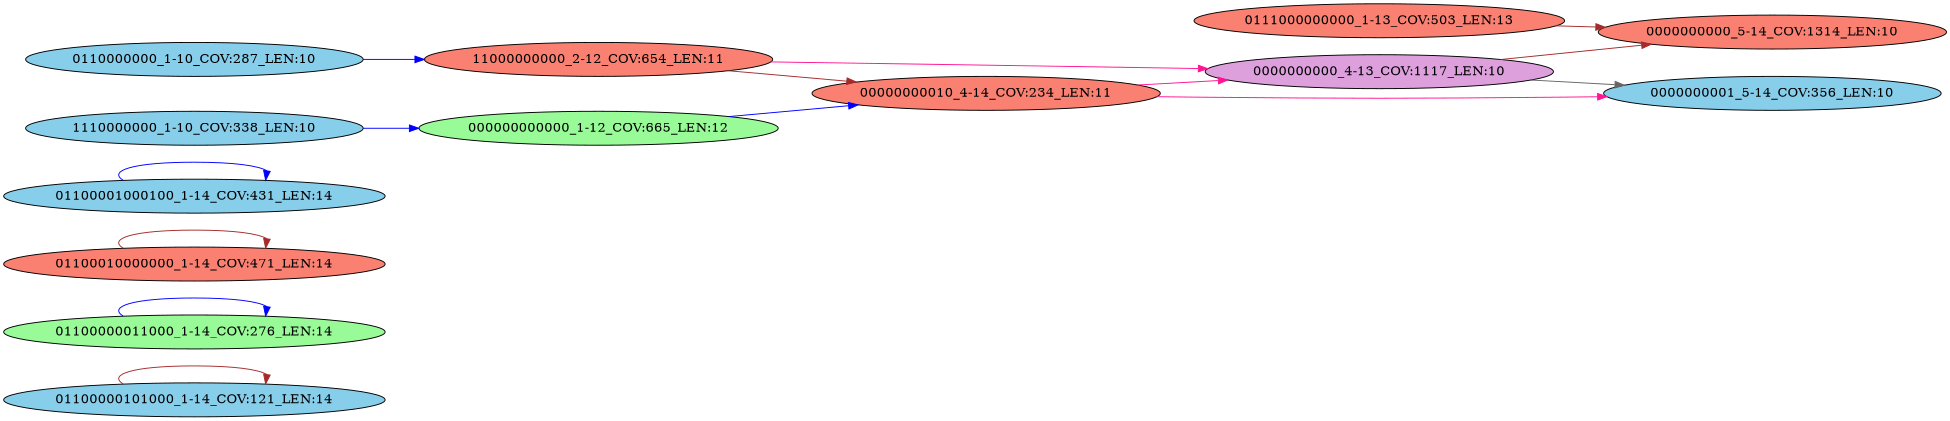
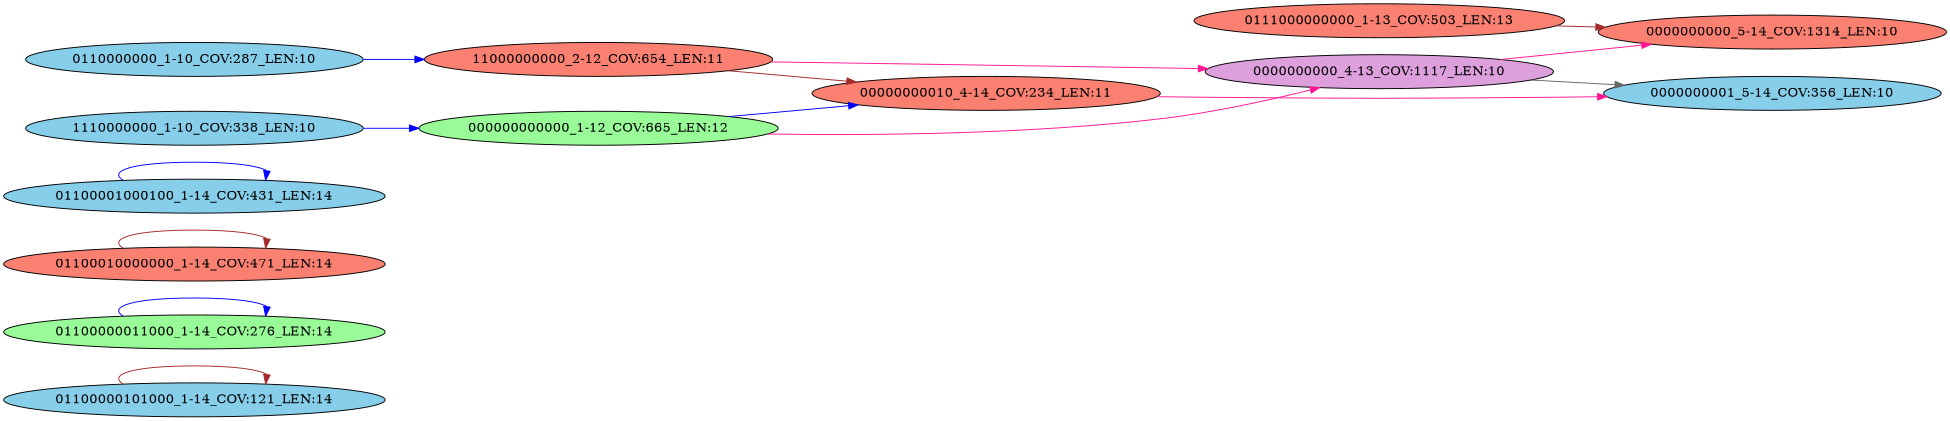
  digraph {
    rankdir=LR
    node [fillcolor=skyblue style=filled]
    edge [color=brown]
    "01100000101000_1-14_COV:121_LEN:14"
    "01100000011000_1-14_COV:276_LEN:14" [fillcolor=palegreen]
    "01100010000000_1-14_COV:471_LEN:14" [fillcolor=salmon]
    "01100001000100_1-14_COV:431_LEN:14"
    "1110000000_1-10_COV:338_LEN:10"
    "000000000000_1-12_COV:665_LEN:12" [fillcolor=palegreen]
    "0000000000_4-13_COV:1117_LEN:10" [fillcolor=plum]
    "11000000000_2-12_COV:654_LEN:11" [fillcolor=salmon]
    "00000000010_4-14_COV:234_LEN:11" [fillcolor=salmon]
    "0000000000_5-14_COV:1314_LEN:10" [fillcolor=salmon]
    "0000000001_5-14_COV:356_LEN:10"
    "0111000000000_1-13_COV:503_LEN:13" [fillcolor=salmon]
    "0110000000_1-10_COV:287_LEN:10"
    "01100000101000_1-14_COV:121_LEN:14" -> "01100000101000_1-14_COV:121_LEN:14"
    "01100000011000_1-14_COV:276_LEN:14" -> "01100000011000_1-14_COV:276_LEN:14" [color=blue]
    "01100010000000_1-14_COV:471_LEN:14" -> "01100010000000_1-14_COV:471_LEN:14"
    "01100001000100_1-14_COV:431_LEN:14" -> "01100001000100_1-14_COV:431_LEN:14" [color=blue]
    "1110000000_1-10_COV:338_LEN:10" -> "000000000000_1-12_COV:665_LEN:12" [color=blue]
-   "00000000010_4-14_COV:234_LEN:11" -> "0000000000_4-13_COV:1117_LEN:10" [color=deeppink]
+   "000000000000_1-12_COV:665_LEN:12" -> "0000000000_4-13_COV:1117_LEN:10" [color=deeppink]
    "000000000000_1-12_COV:665_LEN:12" -> "00000000010_4-14_COV:234_LEN:11" [color=blue]
-   "0000000000_4-13_COV:1117_LEN:10" -> "0000000000_5-14_COV:1314_LEN:10"
+   "0000000000_4-13_COV:1117_LEN:10" -> "0000000000_5-14_COV:1314_LEN:10" [color=deeppink]
    "0000000000_4-13_COV:1117_LEN:10" -> "0000000001_5-14_COV:356_LEN:10" [color=gray40]
    "11000000000_2-12_COV:654_LEN:11" -> "0000000000_4-13_COV:1117_LEN:10" [color=deeppink]
    "11000000000_2-12_COV:654_LEN:11" -> "00000000010_4-14_COV:234_LEN:11"
    "00000000010_4-14_COV:234_LEN:11" -> "0000000001_5-14_COV:356_LEN:10" [color=deeppink]
    "0111000000000_1-13_COV:503_LEN:13" -> "0000000000_5-14_COV:1314_LEN:10"
    "0110000000_1-10_COV:287_LEN:10" -> "11000000000_2-12_COV:654_LEN:11" [color=blue]
  }
